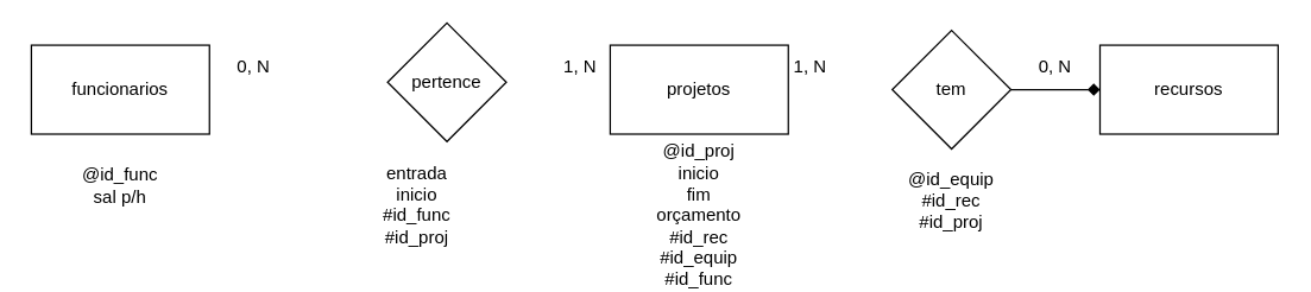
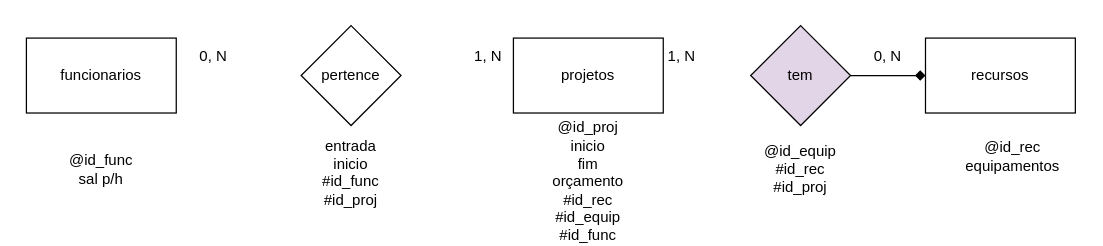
  <mxCell id="0" />
  <mxCell id="1" parent="0" />
  <mxCell id="2" value="funcionarios" style="rounded=0;whiteSpace=wrap;html=1;" vertex="1" parent="1"><mxGeometry x="20" y="30" width="120" height="60" as="geometry" /></mxCell>
- <mxCell id="3" value="pertence" style="rhombus;whiteSpace=wrap;html=1;rounded=0;" vertex="1" parent="1"><mxGeometry x="260" y="15" width="80" height="80" as="geometry" /></mxCell>
+ <mxCell id="3" value="pertence" style="rhombus;whiteSpace=wrap;html=1;rounded=0;" vertex="1" parent="1"><mxGeometry x="240" y="20" width="80" height="80" as="geometry" /></mxCell>
  <mxCell id="4" value="projetos" style="whiteSpace=wrap;html=1;rounded=0;" vertex="1" parent="1"><mxGeometry x="410" y="30" width="120" height="60" as="geometry" /></mxCell>
  <mxCell id="5" value="" style="edgeStyle=orthogonalEdgeStyle;rounded=0;orthogonalLoop=1;jettySize=auto;html=1;endArrow=diamond;" edge="1" parent="1" source="6" target="7"><mxGeometry relative="1" as="geometry" /></mxCell>
- <mxCell id="6" value="tem" style="rhombus;whiteSpace=wrap;html=1;rounded=0;" vertex="1" parent="1"><mxGeometry x="600" y="20" width="80" height="80" as="geometry" /></mxCell>
+ <mxCell id="6" value="tem" style="rhombus;whiteSpace=wrap;html=1;rounded=0;fillColor=#e1d5e7;" vertex="1" parent="1"><mxGeometry x="600" y="20" width="80" height="80" as="geometry" /></mxCell>
  <mxCell id="7" value="recursos" style="whiteSpace=wrap;html=1;rounded=0;" vertex="1" parent="1"><mxGeometry x="740" y="30" width="120" height="60" as="geometry" /></mxCell>
- <mxCell id="8" value="@id_func&lt;div&gt;sal p/h&lt;/div&gt;" style="text;html=1;align=center;verticalAlign=middle;whiteSpace=wrap;rounded=0;" vertex="1" parent="1"><mxGeometry x="50" y="110" width="60" height="30" as="geometry" /></mxCell>
+ <mxCell id="8" value="@id_func&lt;div&gt;sal p/h&lt;/div&gt;" style="text;html=1;align=center;verticalAlign=middle;whiteSpace=wrap;rounded=0;" vertex="1" parent="1"><mxGeometry x="50" y="120" width="60" height="30" as="geometry" /></mxCell>
  <mxCell id="9" value="0, N" style="text;html=1;align=center;verticalAlign=middle;whiteSpace=wrap;rounded=0;" vertex="1" parent="1"><mxGeometry x="140" y="30" width="60" height="30" as="geometry" /></mxCell>
  <mxCell id="10" value="1, N" style="text;html=1;align=center;verticalAlign=middle;whiteSpace=wrap;rounded=0;" vertex="1" parent="1"><mxGeometry x="360" y="30" width="60" height="30" as="geometry" /></mxCell>
  <mxCell id="11" value="1, N" style="text;html=1;align=center;verticalAlign=middle;whiteSpace=wrap;rounded=0;" vertex="1" parent="1"><mxGeometry x="515" y="30" width="60" height="30" as="geometry" /></mxCell>
  <mxCell id="12" value="0, N" style="text;html=1;align=center;verticalAlign=middle;whiteSpace=wrap;rounded=0;" vertex="1" parent="1"><mxGeometry x="680" y="30" width="60" height="30" as="geometry" /></mxCell>
  <mxCell id="13" value="entrada&lt;div&gt;inicio&lt;/div&gt;&lt;div&gt;#id_func&lt;/div&gt;&lt;div&gt;#id_proj&lt;/div&gt;&lt;div&gt;&lt;br&gt;&lt;/div&gt;" style="text;html=1;align=center;verticalAlign=middle;whiteSpace=wrap;rounded=0;" vertex="1" parent="1"><mxGeometry x="250" y="130" width="60" height="30" as="geometry" /></mxCell>
+ <mxCell id="14" value="@id_rec&lt;div&gt;equipamentos&lt;/div&gt;" style="text;html=1;align=center;verticalAlign=middle;whiteSpace=wrap;rounded=0;" vertex="1" parent="1"><mxGeometry x="780" y="110" width="60" height="30" as="geometry" /></mxCell>
  <mxCell id="15" value="@id_equip&lt;div&gt;#id_rec&lt;/div&gt;&lt;div&gt;#id_proj&lt;/div&gt;" style="text;html=1;align=center;verticalAlign=middle;whiteSpace=wrap;rounded=0;" vertex="1" parent="1"><mxGeometry x="610" y="120" width="60" height="30" as="geometry" /></mxCell>
  <mxCell id="16" value="@id_proj&lt;div&gt;inicio&lt;/div&gt;&lt;div&gt;fim&lt;/div&gt;&lt;div&gt;orçamento&lt;br&gt;&lt;div&gt;&lt;div&gt;#id_rec&lt;/div&gt;&lt;div&gt;#id_equip&lt;/div&gt;&lt;div&gt;#id_func&lt;/div&gt;&lt;/div&gt;&lt;/div&gt;" style="text;html=1;align=center;verticalAlign=middle;whiteSpace=wrap;rounded=0;" vertex="1" parent="1"><mxGeometry x="440" y="130" width="60" height="30" as="geometry" /></mxCell>
